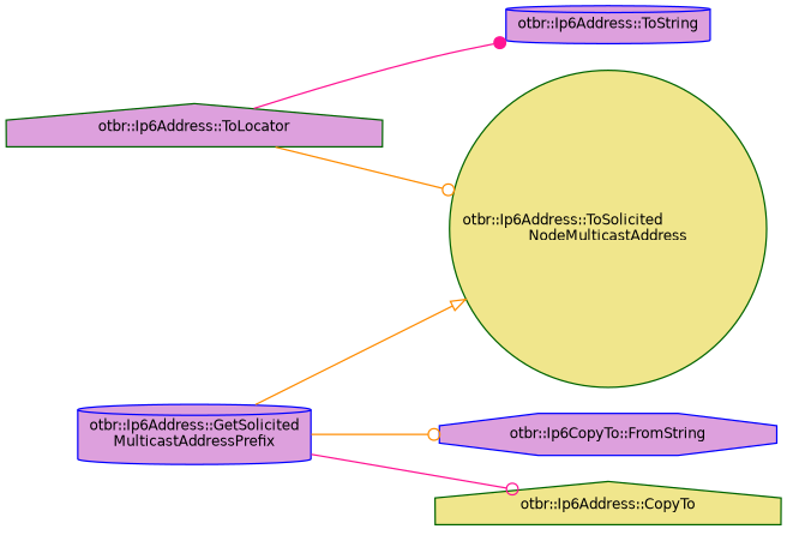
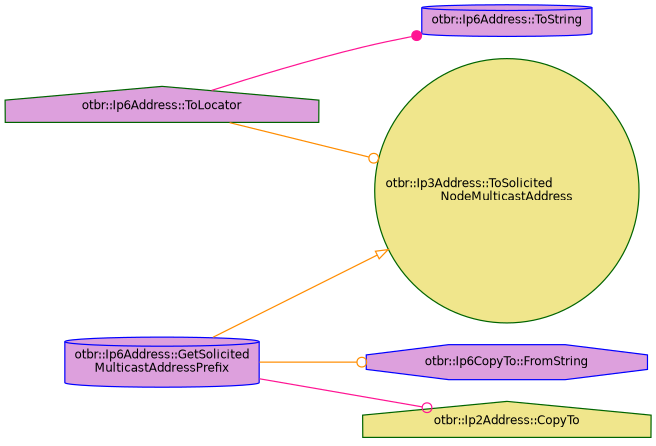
  digraph {
    rankdir=LR
    node [color=darkgreen fillcolor=plum fontname=Helvetica fontsize=10 shape=house style=filled]
    edge [arrowhead=odot color=darkorange fontname=Helvetica fontsize=10 labelfontname=Helvetica labelfontsize=10 style=solid]
    n1 [fontcolor=black height=0.2 label="otbr::Ip6Address::ToLocator" width=0.4]
-   n2 [fillcolor=khaki height=0.2 label="otbr::Ip6Address::ToSolicited\lNodeMulticastAddress" shape=circle width=0.4]
+   n2 [fillcolor=khaki height=0.2 label="otbr::Ip3Address::ToSolicited\lNodeMulticastAddress" shape=circle width=0.4]
    n3 [color=blue height=0.2 label="otbr::Ip6Address::ToString" shape=cylinder width=0.4]
    n4 [color=blue height=0.2 label="otbr::Ip6Address::GetSolicited\lMulticastAddressPrefix" shape=cylinder width=0.4]
    n5 [color=blue height=0.2 label="otbr::Ip6CopyTo::FromString" shape=octagon width=0.4]
-   n6 [fillcolor=khaki height=0.2 label="otbr::Ip6Address::CopyTo" width=0.4]
+   n6 [fillcolor=khaki height=0.2 label="otbr::Ip2Address::CopyTo" width=0.4]
    n1 -> n2
    n1 -> n3 [arrowhead=dot color=deeppink]
    n4 -> n2 [arrowhead=onormal]
    n4 -> n5
    n4 -> n6 [color=deeppink]
  }
